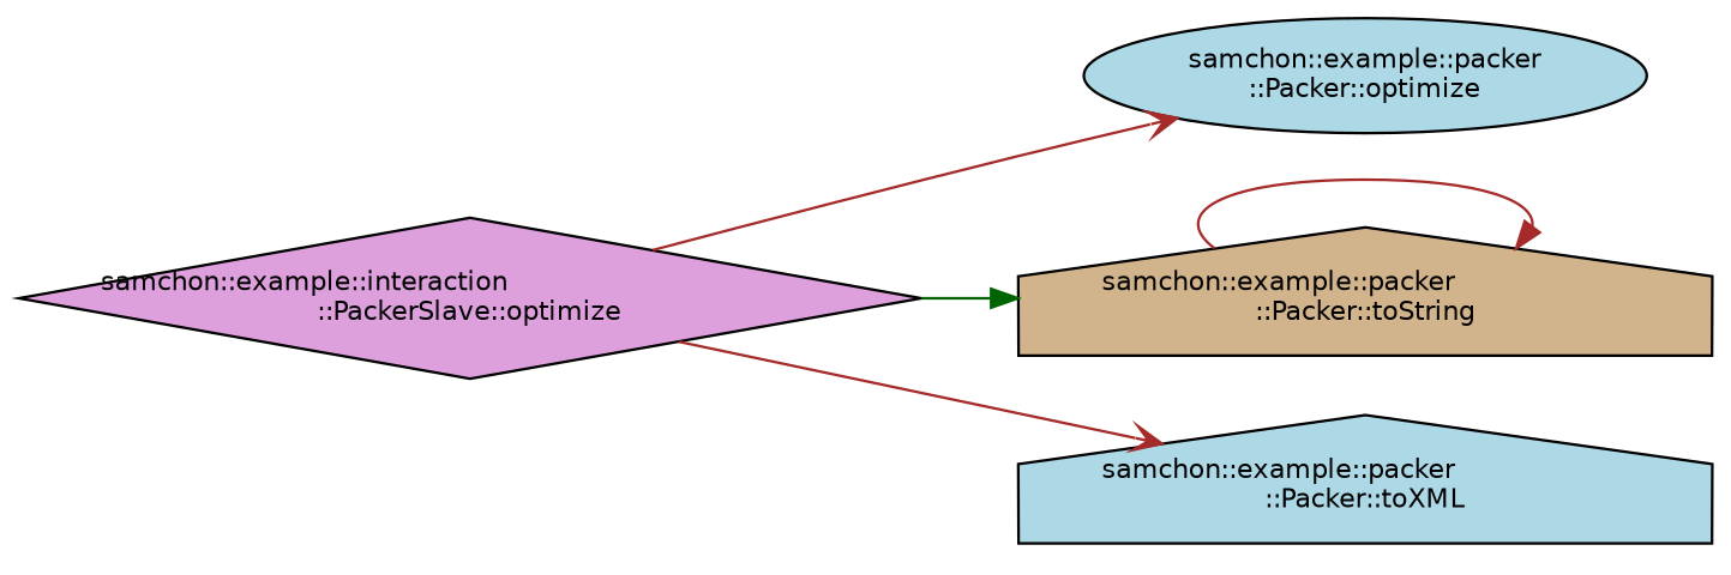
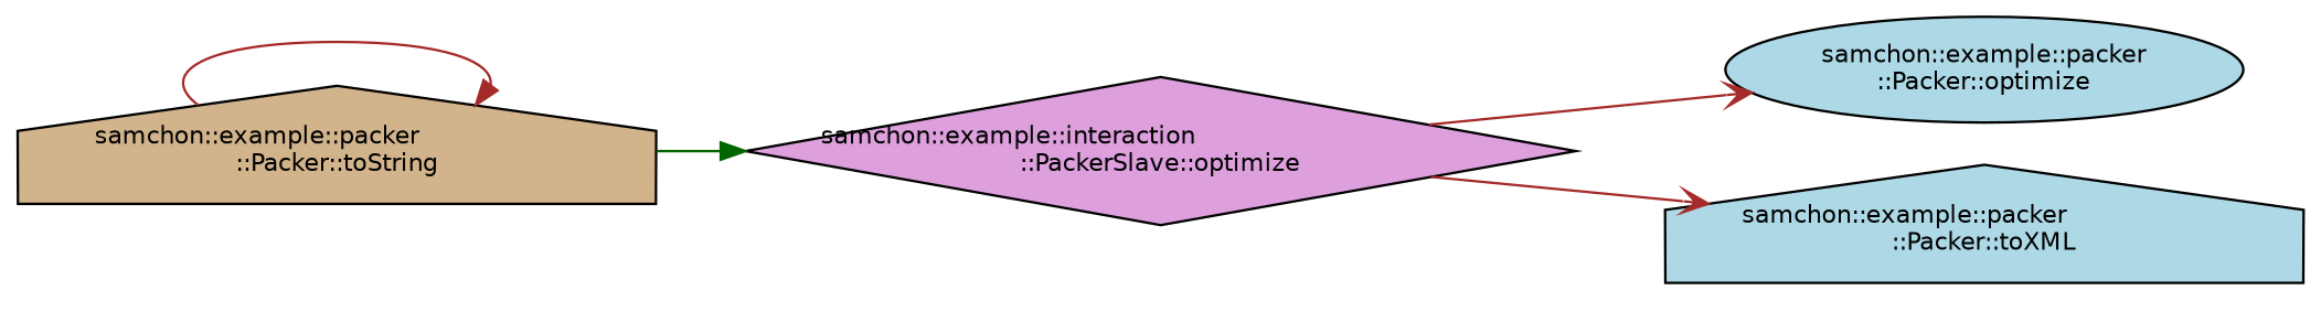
  digraph {
    rankdir=LR
    node [color=black fillcolor=lightblue fontname=Helvetica fontsize=10 shape=house style=filled]
    edge [arrowhead=vee color=brown fontname=Helvetica fontsize=10 labelfontname=Helvetica labelfontsize=10 style=solid]
    n1 [fillcolor=plum fontcolor=black height=0.2 label="samchon::example::interaction\l::PackerSlave::optimize" shape=diamond width=0.4]
    n2 [height=0.2 label="samchon::example::packer\l::Packer::optimize" shape=ellipse width=0.4]
    n3 [fillcolor=tan height=0.2 label="samchon::example::packer\l::Packer::toString" width=0.4]
    n4 [height=0.2 label="samchon::example::packer\l::Packer::toXML" width=0.4]
    n1 -> n2
-   n1 -> n3 [arrowhead=normal color=darkgreen]
+   n3 -> n1 [arrowhead=normal color=darkgreen]
    n1 -> n4
    n3 -> n3 [arrowhead=normal]
  }
